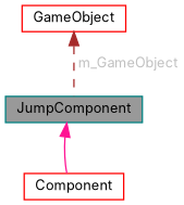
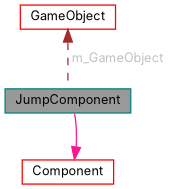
  digraph {
    fontname=Inter
    node [color=red fillcolor=white fontname=Inter fontsize=10 shape=box style=filled]
    edge [dir=back fontname=Inter fontsize=10 labelfontname=Helvetica labelfontsize=10]
    n1 [color=teal fillcolor=grey60 fontcolor=black height=0.2 label=JumpComponent width=0.4]
    n2 [height=0.2 label=Component width=0.4]
    n3 [height=0.2 label=GameObject width=0.4]
-   n1 -> n2 [color=deeppink style=solid]
+   n2 -> n1 [color=deeppink style=solid]
    n3 -> n1 [color=brown fontcolor=grey label=" m_GameObject" style=dashed]
  }
